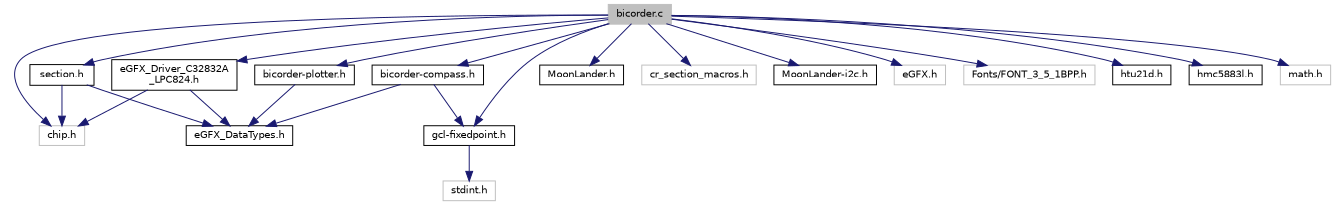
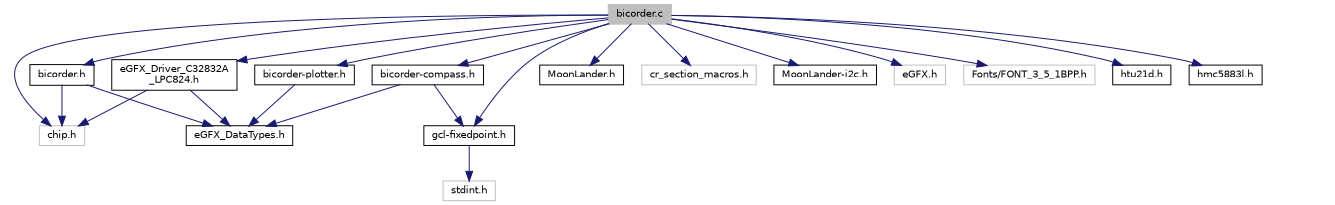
  digraph {
    node [color=black fillcolor=white fontname=Helvetica fontsize=10 shape=record style=filled]
    edge [color=midnightblue fontname=Helvetica fontsize=10 labelfontname=Helvetica labelfontsize=10 style=solid]
    n1 [color=grey75 fillcolor=grey75 fontcolor=black height=0.2 label="bicorder.c" width=0.4]
-   n2 [height=0.2 label="section.h" width=0.4]
+   n2 [height=0.2 label="bicorder.h" width=0.4]
    n3 [height=0.2 label="MoonLander.h" width=0.4]
    n4 [color=grey75 height=0.2 label="chip.h" width=0.4]
    n5 [color=grey75 height=0.2 label="cr_section_macros.h" width=0.4]
    n6 [height=0.2 label="MoonLander-i2c.h" width=0.4]
    n7 [color=grey75 height=0.2 label="eGFX.h" width=0.4]
    n8 [height=0.2 label="eGFX_Driver_C32832A\l_LPC824.h" width=0.4]
    n9 [color=grey75 height=0.2 label="Fonts/FONT_3_5_1BPP.h" width=0.4]
    n10 [height=0.2 label="htu21d.h" width=0.4]
    n11 [height=0.2 label="hmc5883l.h" width=0.4]
    n12 [height=0.2 label="gcl-fixedpoint.h" width=0.4]
-   n13 [color=grey75 height=0.2 label="math.h" width=0.4]
    n14 [height=0.2 label="bicorder-compass.h" width=0.4]
    n15 [height=0.2 label="bicorder-plotter.h" width=0.4]
    n16 [height=0.2 label="eGFX_DataTypes.h" width=0.4]
    n17 [color=grey75 height=0.2 label="stdint.h" width=0.4]
    n1 -> n2
    n1 -> n3
    n1 -> n4
    n1 -> n5
    n1 -> n6
    n1 -> n7
    n1 -> n8
    n1 -> n9
    n1 -> n10
    n1 -> n11
    n1 -> n12
-   n1 -> n13
    n1 -> n14
    n1 -> n15
    n2 -> n4
    n2 -> n16
    n8 -> n4
    n8 -> n16
    n12 -> n17
    n14 -> n12
    n14 -> n16
    n15 -> n16
  }
